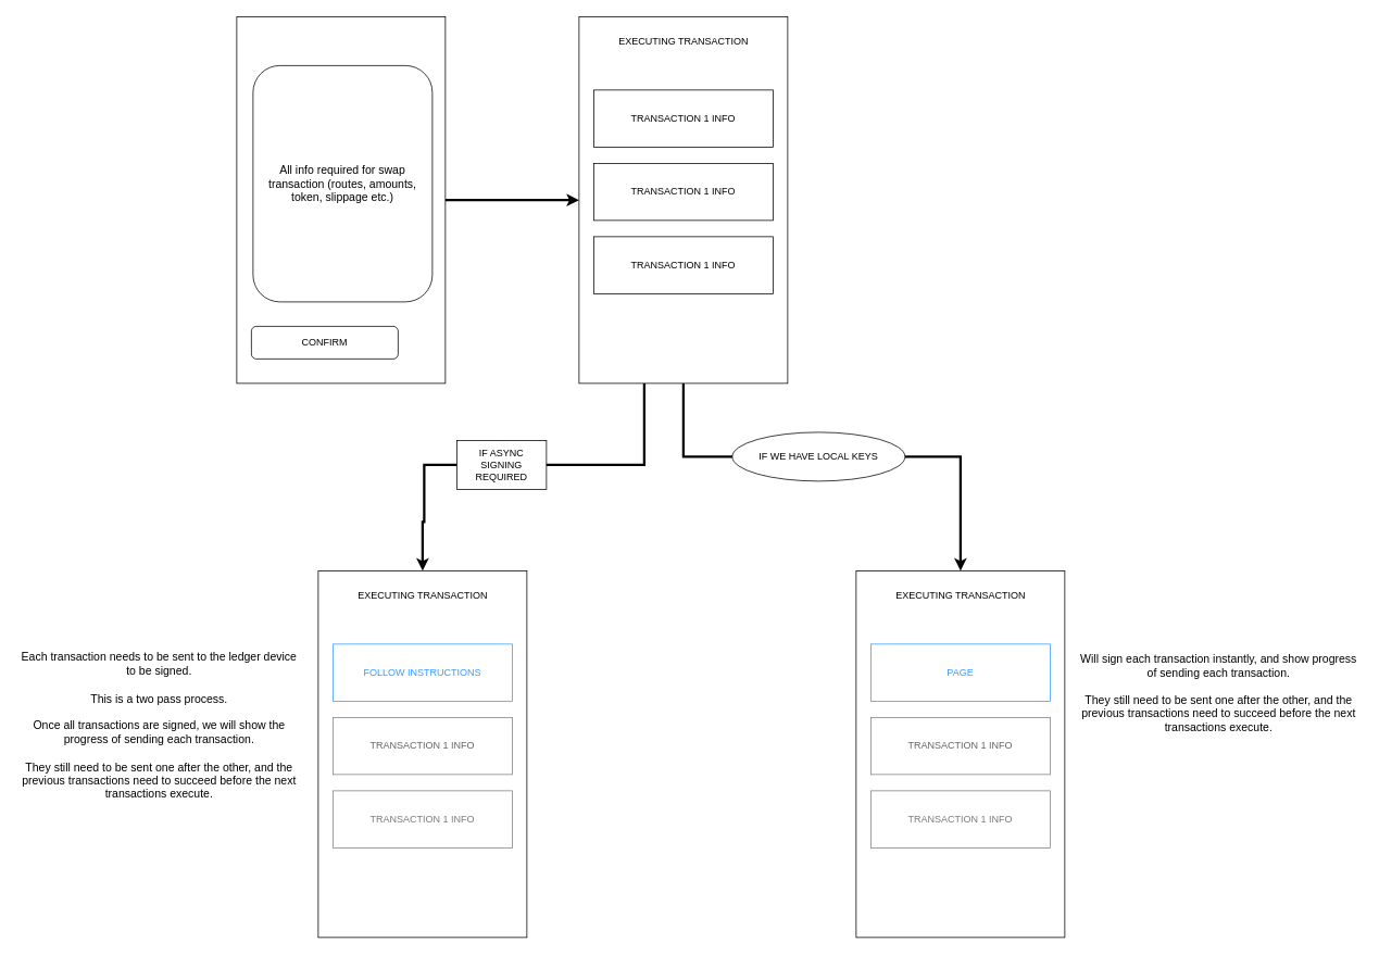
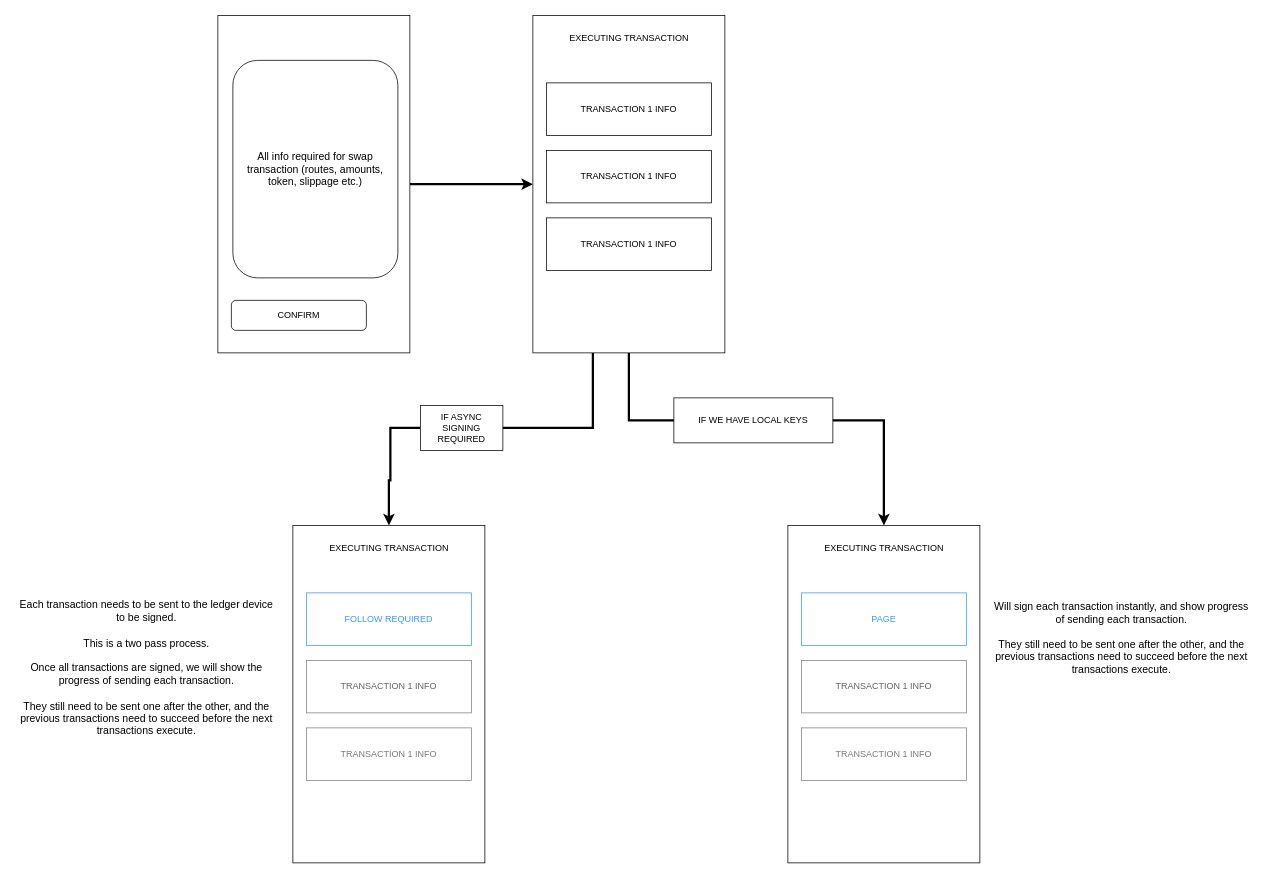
  <mxCell id="0" />
  <mxCell id="1" parent="0" />
  <mxCell id="2" style="edgeStyle=orthogonalEdgeStyle;rounded=0;orthogonalLoop=1;jettySize=auto;html=1;entryX=0;entryY=0.5;entryDx=0;entryDy=0;strokeWidth=3;" edge="1" parent="1" source="3" target="7"><mxGeometry relative="1" as="geometry" /></mxCell>
  <mxCell id="3" value="" style="rounded=0;whiteSpace=wrap;html=1;" vertex="1" parent="1"><mxGeometry x="290" y="20" width="256" height="450" as="geometry" /></mxCell>
  <mxCell id="4" value="CONFIRM" style="rounded=1;whiteSpace=wrap;html=1;" vertex="1" parent="1"><mxGeometry x="308" y="400" width="180" height="40" as="geometry" /></mxCell>
  <mxCell id="5" style="edgeStyle=orthogonalEdgeStyle;rounded=0;orthogonalLoop=1;jettySize=auto;html=1;entryX=0.5;entryY=0;entryDx=0;entryDy=0;strokeWidth=3;" edge="1" parent="1" source="26" target="12"><mxGeometry relative="1" as="geometry"><Array as="points"><mxPoint x="520" y="570" /><mxPoint x="520" y="640" /><mxPoint x="518" y="640" /></Array></mxGeometry></mxCell>
  <mxCell id="6" style="edgeStyle=orthogonalEdgeStyle;rounded=0;orthogonalLoop=1;jettySize=auto;html=1;entryX=0.5;entryY=0;entryDx=0;entryDy=0;strokeWidth=3;" edge="1" parent="1" source="7" target="18"><mxGeometry relative="1" as="geometry"><Array as="points"><mxPoint x="838" y="560" /><mxPoint x="1178" y="560" /></Array></mxGeometry></mxCell>
  <mxCell id="7" value="" style="rounded=0;whiteSpace=wrap;html=1;" vertex="1" parent="1"><mxGeometry x="710" y="20" width="256" height="450" as="geometry" /></mxCell>
  <mxCell id="8" value="TRANSACTION 1 INFO" style="rounded=0;whiteSpace=wrap;html=1;" vertex="1" parent="1"><mxGeometry x="728" y="110" width="220" height="70" as="geometry" /></mxCell>
  <mxCell id="9" value="EXECUTING TRANSACTION" style="text;html=1;strokeColor=none;fillColor=none;align=center;verticalAlign=middle;whiteSpace=wrap;rounded=0;" vertex="1" parent="1"><mxGeometry x="736.5" y="30" width="203" height="40" as="geometry" /></mxCell>
  <mxCell id="10" value="TRANSACTION 1 INFO" style="rounded=0;whiteSpace=wrap;html=1;" vertex="1" parent="1"><mxGeometry x="728" y="200" width="220" height="70" as="geometry" /></mxCell>
  <mxCell id="11" value="TRANSACTION 1 INFO" style="rounded=0;whiteSpace=wrap;html=1;" vertex="1" parent="1"><mxGeometry x="728" y="290" width="220" height="70" as="geometry" /></mxCell>
  <mxCell id="12" value="" style="rounded=0;whiteSpace=wrap;html=1;" vertex="1" parent="1"><mxGeometry x="390" y="700" width="256" height="450" as="geometry" /></mxCell>
- <mxCell id="13" value="&lt;font color=&quot;#369aff&quot;&gt;FOLLOW INSTRUCTIONS&lt;/font&gt;" style="rounded=0;whiteSpace=wrap;html=1;strokeColor=#369AFF;" vertex="1" parent="1"><mxGeometry x="408" y="790" width="220" height="70" as="geometry" /></mxCell>
+ <mxCell id="13" value="&lt;font color=&quot;#369aff&quot;&gt;FOLLOW REQUIRED&lt;/font&gt;" style="rounded=0;whiteSpace=wrap;html=1;strokeColor=#369AFF;" vertex="1" parent="1"><mxGeometry x="408" y="790" width="220" height="70" as="geometry" /></mxCell>
  <mxCell id="14" value="EXECUTING TRANSACTION" style="text;html=1;strokeColor=none;fillColor=none;align=center;verticalAlign=middle;whiteSpace=wrap;rounded=0;" vertex="1" parent="1"><mxGeometry x="416.5" y="710" width="203" height="40" as="geometry" /></mxCell>
  <mxCell id="15" value="&lt;font color=&quot;#636363&quot;&gt;TRANSACTION 1 INFO&lt;/font&gt;" style="rounded=0;whiteSpace=wrap;html=1;fillColor=default;opacity=50;" vertex="1" parent="1"><mxGeometry x="408" y="880" width="220" height="70" as="geometry" /></mxCell>
  <mxCell id="16" value="&lt;font color=&quot;#7a7a7a&quot;&gt;TRANSACTION 1 INFO&lt;/font&gt;" style="rounded=0;whiteSpace=wrap;html=1;fillColor=default;opacity=50;" vertex="1" parent="1"><mxGeometry x="408" y="970" width="220" height="70" as="geometry" /></mxCell>
  <mxCell id="17" value="&lt;font style=&quot;font-size: 14px;&quot;&gt;All info required for swap transaction (routes, amounts, token, slippage etc.)&lt;/font&gt;" style="rounded=1;whiteSpace=wrap;html=1;" vertex="1" parent="1"><mxGeometry x="310" y="80" width="220" height="290" as="geometry" /></mxCell>
  <mxCell id="18" value="" style="rounded=0;whiteSpace=wrap;html=1;" vertex="1" parent="1"><mxGeometry x="1050" y="700" width="256" height="450" as="geometry" /></mxCell>
  <mxCell id="19" value="&lt;font color=&quot;#369aff&quot;&gt;PAGE&lt;/font&gt;" style="rounded=0;whiteSpace=wrap;html=1;strokeColor=#369AFF;" vertex="1" parent="1"><mxGeometry x="1068" y="790" width="220" height="70" as="geometry" /></mxCell>
  <mxCell id="20" value="EXECUTING TRANSACTION" style="text;html=1;strokeColor=none;fillColor=none;align=center;verticalAlign=middle;whiteSpace=wrap;rounded=0;" vertex="1" parent="1"><mxGeometry x="1076.5" y="710" width="203" height="40" as="geometry" /></mxCell>
  <mxCell id="21" value="&lt;font color=&quot;#636363&quot;&gt;TRANSACTION 1 INFO&lt;/font&gt;" style="rounded=0;whiteSpace=wrap;html=1;fillColor=default;opacity=50;" vertex="1" parent="1"><mxGeometry x="1068" y="880" width="220" height="70" as="geometry" /></mxCell>
  <mxCell id="22" value="&lt;font color=&quot;#7a7a7a&quot;&gt;TRANSACTION 1 INFO&lt;/font&gt;" style="rounded=0;whiteSpace=wrap;html=1;fillColor=default;opacity=50;" vertex="1" parent="1"><mxGeometry x="1068" y="970" width="220" height="70" as="geometry" /></mxCell>
  <mxCell id="23" value="&lt;font style=&quot;font-size: 14px;&quot;&gt;Will sign each transaction instantly, and show progress of sending each transaction.&lt;br&gt;&lt;br&gt;They still need to be sent one after the other, and the previous transactions need to succeed before the next transactions execute.&lt;/font&gt;" style="text;html=1;strokeColor=none;fillColor=none;align=center;verticalAlign=middle;whiteSpace=wrap;rounded=0;" vertex="1" parent="1"><mxGeometry x="1320" y="750" width="350" height="199" as="geometry" /></mxCell>
  <mxCell id="24" value="&lt;font style=&quot;font-size: 14px;&quot;&gt;Each transaction needs to be sent to the ledger device to be signed.&lt;br&gt;&lt;br&gt;This is a two pass process.&lt;br&gt;&lt;br&gt;Once all transactions are signed, we will show the progress of sending each transaction.&lt;br&gt;&lt;br&gt;They still need to be sent one after the other, and the previous transactions need to succeed before the next transactions execute.&lt;/font&gt;" style="text;html=1;strokeColor=none;fillColor=none;align=center;verticalAlign=middle;whiteSpace=wrap;rounded=0;" vertex="1" parent="1"><mxGeometry x="20" y="790" width="350" height="199" as="geometry" /></mxCell>
  <mxCell id="25" value="" style="edgeStyle=orthogonalEdgeStyle;rounded=0;orthogonalLoop=1;jettySize=auto;html=1;entryX=0.5;entryY=0;entryDx=0;entryDy=0;strokeWidth=3;" edge="1" parent="1" source="7" target="26"><mxGeometry relative="1" as="geometry"><mxPoint x="790" y="470" as="sourcePoint" /><mxPoint x="518" y="700" as="targetPoint" /><Array as="points"><mxPoint x="790" y="570" /></Array></mxGeometry></mxCell>
  <mxCell id="26" value="IF ASYNC SIGNING REQUIRED" style="rounded=0;whiteSpace=wrap;html=1;" vertex="1" parent="1"><mxGeometry x="560" y="540" width="110" height="60" as="geometry" /></mxCell>
- <mxCell id="27" value="IF WE HAVE LOCAL KEYS" style="ellipse;whiteSpace=wrap;html=1;" vertex="1" parent="1"><mxGeometry x="898" y="530" width="212" height="60" as="geometry" /></mxCell>
+ <mxCell id="27" value="IF WE HAVE LOCAL KEYS" style="rounded=0;whiteSpace=wrap;html=1;" vertex="1" parent="1"><mxGeometry x="898" y="530" width="212" height="60" as="geometry" /></mxCell>
